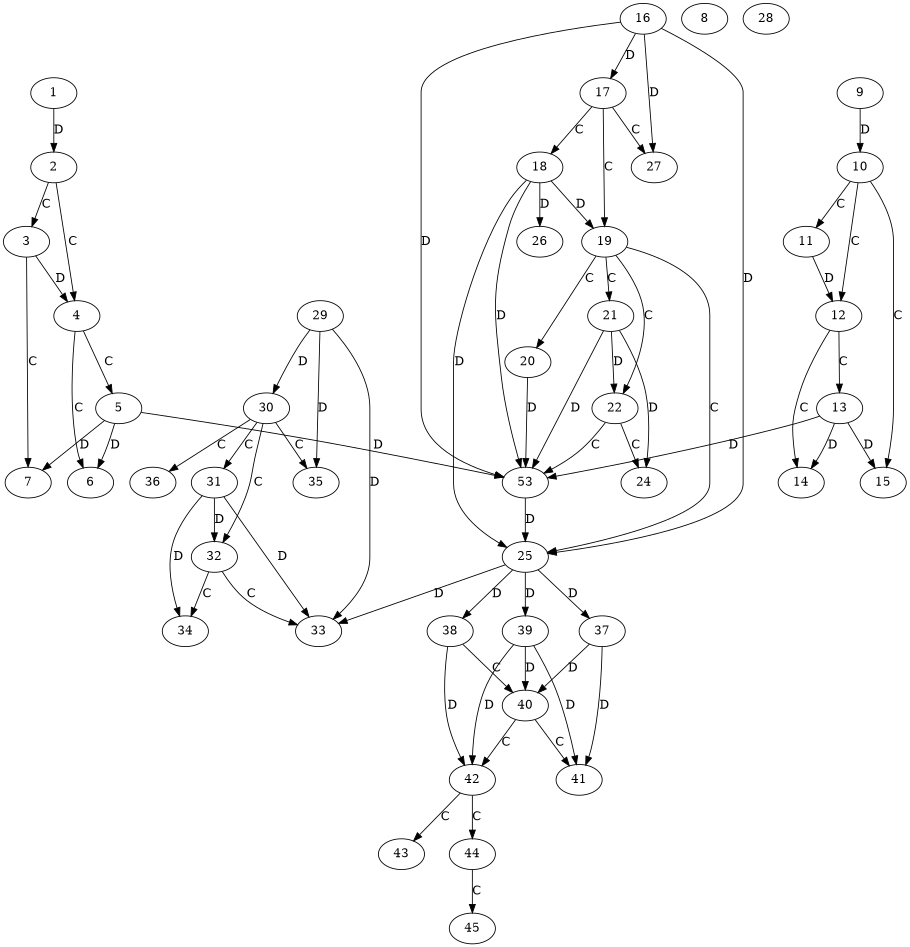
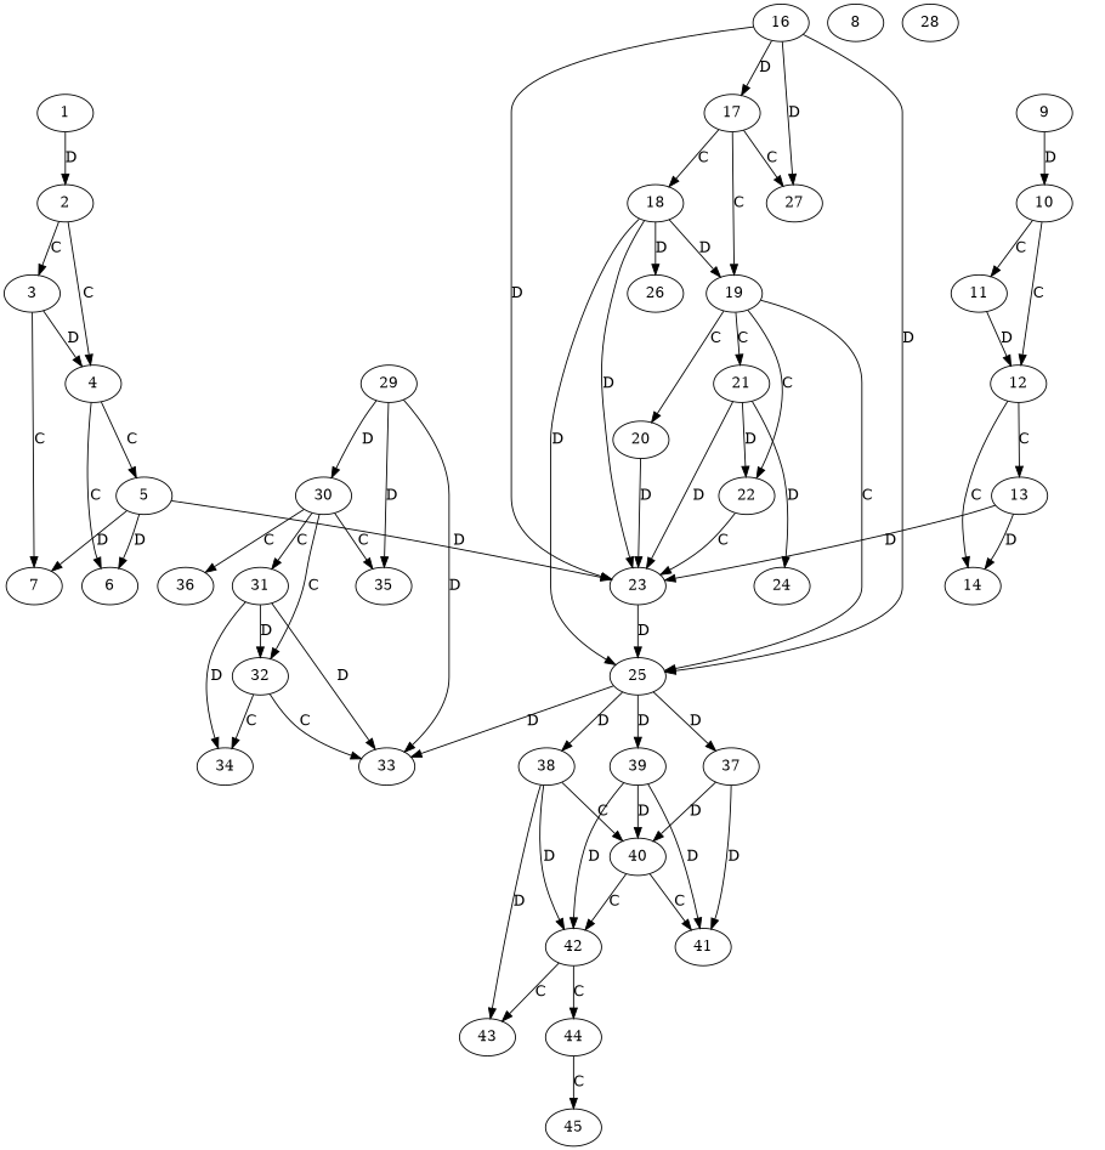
  digraph {
    n1 [label=1]
    n2 [label=2]
    n3 [label=3]
    n4 [label=4]
    n5 [label=7]
    n6 [label=5]
    n7 [label=6]
-   n8 [label=53]
+   n8 [label=23]
    n9 [label=25]
    n10 [label=8]
    n11 [label=9]
    n12 [label=10]
    n13 [label=11]
    n14 [label=12]
-   n15 [label=15]
    n16 [label=13]
    n17 [label=14]
    n18 [label=16]
    n19 [label=17]
    n20 [label=27]
    n21 [label=18]
    n22 [label=19]
    n23 [label=33]
    n24 [label=37]
    n25 [label=38]
    n26 [label=39]
    n27 [label=26]
    n28 [label=20]
    n29 [label=21]
    n30 [label=22]
    n31 [label=24]
    n32 [label=40]
    n33 [label=41]
    n34 [label=42]
    n35 [label=43]
    n36 [label=28]
    n37 [label=29]
    n38 [label=30]
    n39 [label=35]
    n40 [label=31]
    n41 [label=32]
    n42 [label=36]
    n43 [label=34]
    n44 [label=44]
    n45 [label=45]
    n1 -> n2 [label=D]
    n2 -> n3 [label=C]
    n2 -> n4 [label=C]
    n3 -> n4 [label=D]
    n3 -> n5 [label=C]
    n4 -> n6 [label=C]
    n4 -> n7 [label=C]
    n6 -> n5 [label=D]
    n6 -> n7 [label=D]
    n6 -> n8 [label=D]
    n8 -> n9 [label=D]
    n9 -> n23 [label=D]
    n9 -> n24 [label=D]
    n9 -> n25 [label=D]
    n9 -> n26 [label=D]
    n11 -> n12 [label=D]
    n12 -> n13 [label=C]
    n12 -> n14 [label=C]
-   n12 -> n15 [label=C]
    n13 -> n14 [label=D]
    n14 -> n16 [label=C]
    n14 -> n17 [label=C]
    n16 -> n8 [label=D]
-   n16 -> n15 [label=D]
    n16 -> n17 [label=D]
    n18 -> n8 [label=D]
    n18 -> n9 [label=D]
    n18 -> n19 [label=D]
    n18 -> n20 [label=D]
    n19 -> n20 [label=C]
    n19 -> n21 [label=C]
    n19 -> n22 [label=C]
    n21 -> n8 [label=D]
    n21 -> n9 [label=D]
    n21 -> n22 [label=D]
    n21 -> n27 [label=D]
    n22 -> n9 [label=C]
    n22 -> n28 [label=C]
    n22 -> n29 [label=C]
    n22 -> n30 [label=C]
    n24 -> n32 [label=D]
    n24 -> n33 [label=D]
    n25 -> n32 [label=C]
    n25 -> n34 [label=D]
+   n25 -> n35 [label=D]
    n26 -> n32 [label=D]
    n26 -> n33 [label=D]
    n26 -> n34 [label=D]
    n28 -> n8 [label=D]
    n29 -> n8 [label=D]
    n29 -> n30 [label=D]
    n29 -> n31 [label=D]
    n30 -> n8 [label=C]
-   n30 -> n31 [label=C]
    n32 -> n33 [label=C]
    n32 -> n34 [label=C]
    n34 -> n35 [label=C]
    n34 -> n44 [label=C]
    n37 -> n23 [label=D]
    n37 -> n38 [label=D]
    n37 -> n39 [label=D]
    n38 -> n39 [label=C]
    n38 -> n40 [label=C]
    n38 -> n41 [label=C]
    n38 -> n42 [label=C]
    n40 -> n23 [label=D]
    n40 -> n41 [label=D]
    n40 -> n43 [label=D]
    n41 -> n23 [label=C]
    n41 -> n43 [label=C]
    n44 -> n45 [label=C]
  }
